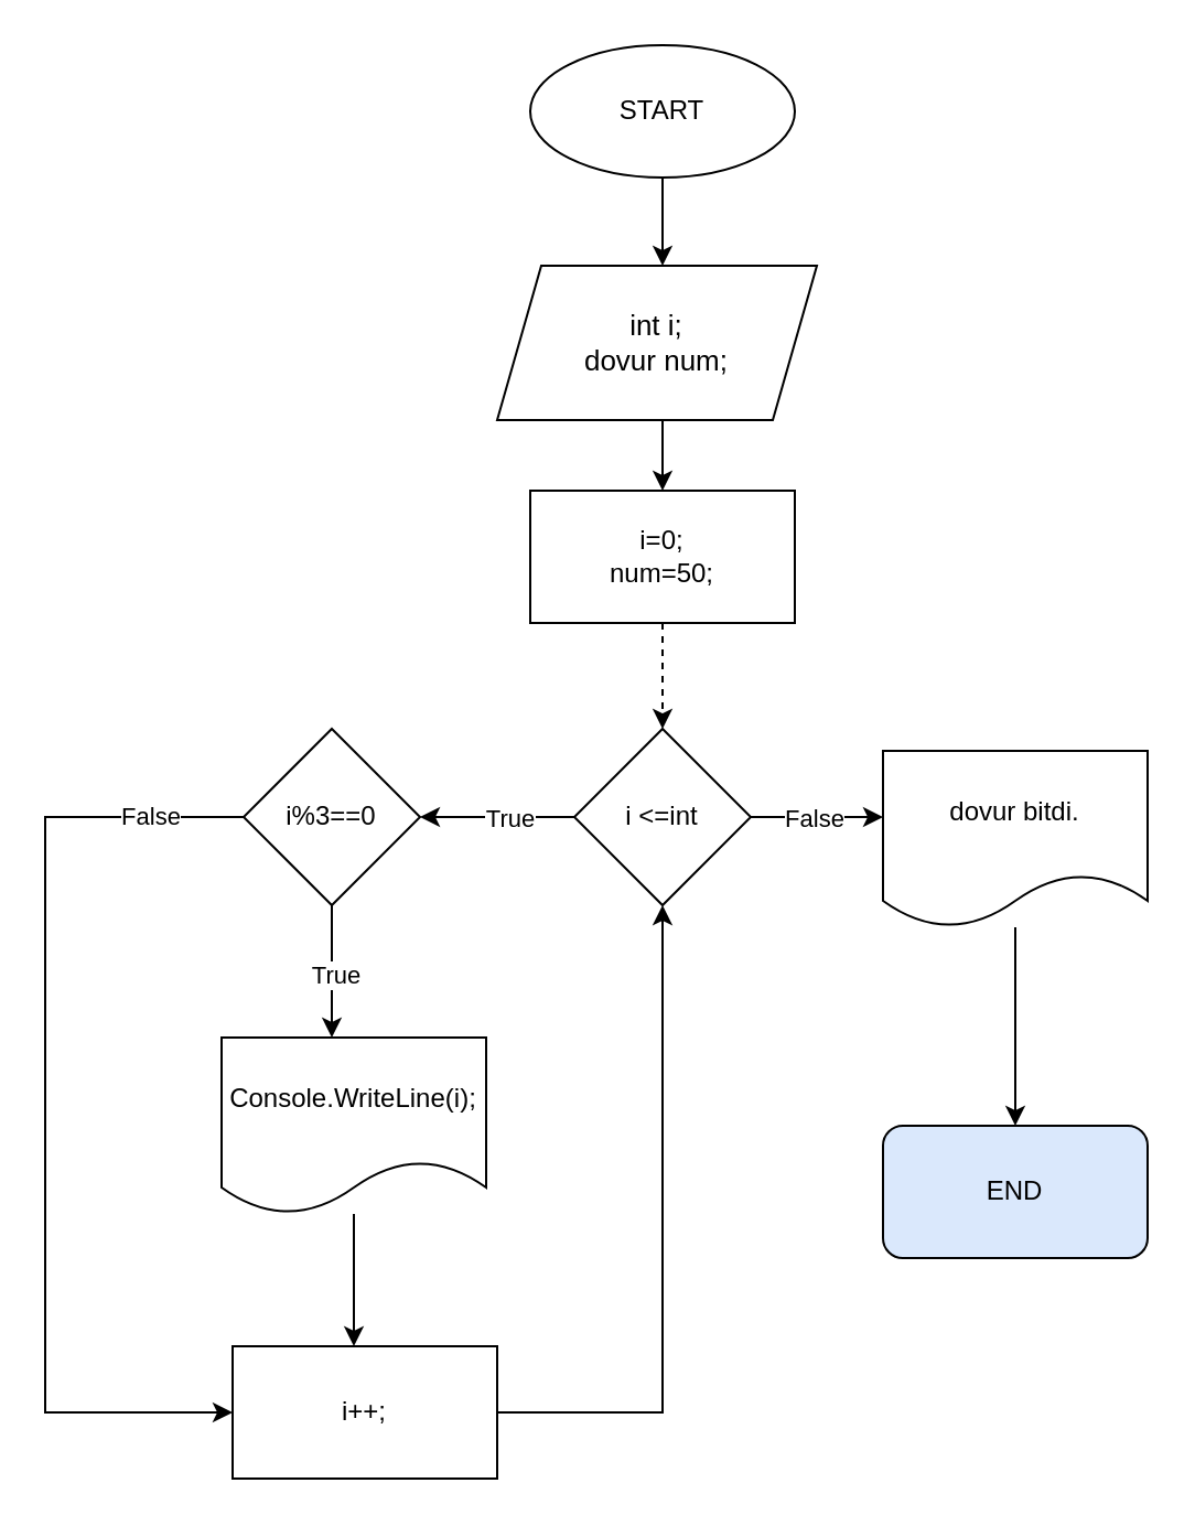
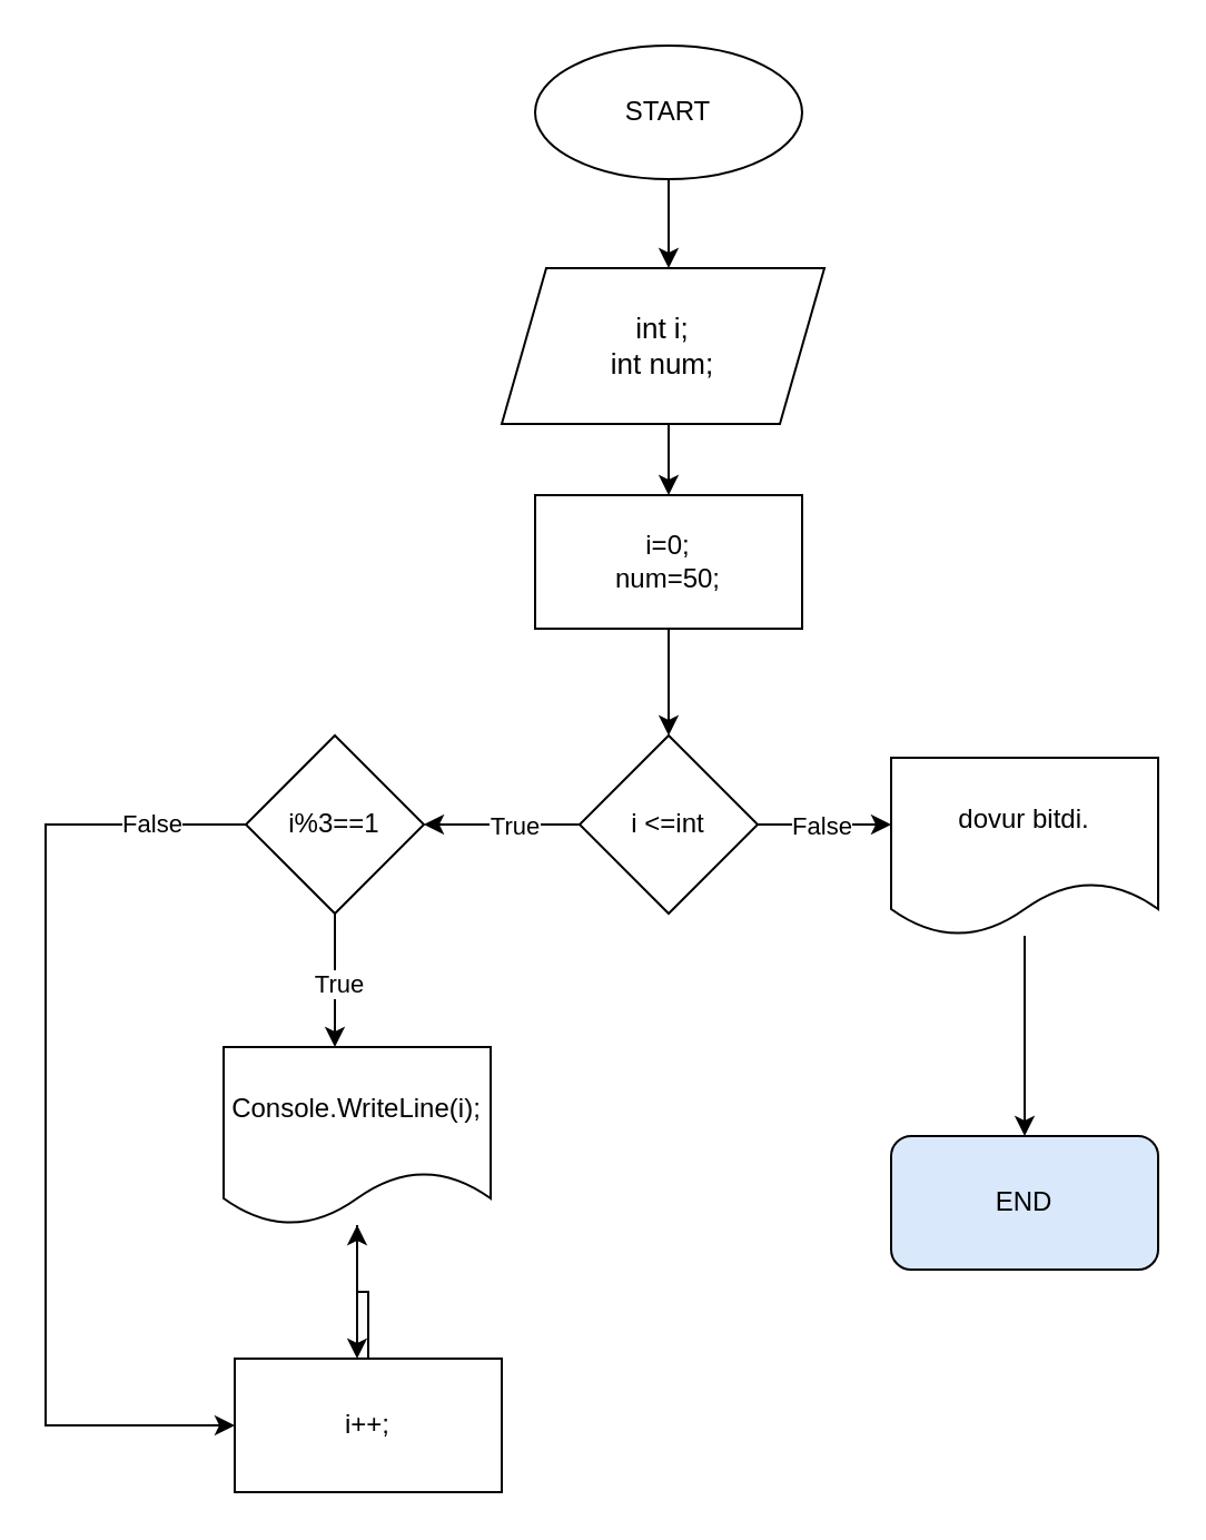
  <mxCell id="0" />
  <mxCell id="1" parent="0" />
  <mxCell id="2" style="edgeStyle=orthogonalEdgeStyle;rounded=0;orthogonalLoop=1;jettySize=auto;html=1;exitX=0.5;exitY=1;exitDx=0;exitDy=0;" edge="1" parent="1" source="3"><mxGeometry relative="1" as="geometry"><mxPoint x="300" y="120" as="targetPoint" /></mxGeometry></mxCell>
  <mxCell id="3" value="START" style="ellipse;whiteSpace=wrap;html=1;" vertex="1" parent="1"><mxGeometry x="240" y="20" width="120" height="60" as="geometry" /></mxCell>
  <mxCell id="4" style="edgeStyle=orthogonalEdgeStyle;rounded=0;orthogonalLoop=1;jettySize=auto;html=1;exitX=0.5;exitY=1;exitDx=0;exitDy=0;entryX=0.5;entryY=0;entryDx=0;entryDy=0;" edge="1" parent="1" source="5"><mxGeometry relative="1" as="geometry"><mxPoint x="300" y="222" as="targetPoint" /></mxGeometry></mxCell>
- <mxCell id="5" value="&lt;font style=&quot;font-size: 13px;&quot;&gt;int i;&lt;/font&gt;&lt;div&gt;&lt;font style=&quot;font-size: 13px;&quot;&gt;dovur num;&lt;/font&gt;&lt;/div&gt;" style="shape=parallelogram;perimeter=parallelogramPerimeter;whiteSpace=wrap;html=1;fixedSize=1;" vertex="1" parent="1"><mxGeometry x="225" y="120" width="145" height="70" as="geometry" /></mxCell>
+ <mxCell id="5" value="&lt;font style=&quot;font-size: 13px;&quot;&gt;int i;&lt;/font&gt;&lt;div&gt;&lt;font style=&quot;font-size: 13px;&quot;&gt;int num;&lt;/font&gt;&lt;/div&gt;" style="shape=parallelogram;perimeter=parallelogramPerimeter;whiteSpace=wrap;html=1;fixedSize=1;" vertex="1" parent="1"><mxGeometry x="225" y="120" width="145" height="70" as="geometry" /></mxCell>
  <mxCell id="6" style="edgeStyle=orthogonalEdgeStyle;rounded=0;orthogonalLoop=1;jettySize=auto;html=1;" edge="1" parent="1" source="7"><mxGeometry relative="1" as="geometry"><mxPoint x="460" y="510" as="targetPoint" /></mxGeometry></mxCell>
  <mxCell id="7" value="dovur bitdi." style="shape=document;whiteSpace=wrap;html=1;boundedLbl=1;" vertex="1" parent="1"><mxGeometry x="400" y="340" width="120" height="80" as="geometry" /></mxCell>
- <mxCell id="8" value="" style="edgeStyle=orthogonalEdgeStyle;rounded=0;orthogonalLoop=1;jettySize=auto;html=1;dashed=1;" edge="1" parent="1" source="9" target="14"><mxGeometry relative="1" as="geometry" /></mxCell>
+ <mxCell id="8" value="" style="edgeStyle=orthogonalEdgeStyle;rounded=0;orthogonalLoop=1;jettySize=auto;html=1;" edge="1" parent="1" source="9" target="14"><mxGeometry relative="1" as="geometry" /></mxCell>
  <mxCell id="9" value="i=0;&lt;div&gt;num=50;&lt;/div&gt;" style="rounded=0;whiteSpace=wrap;html=1;" vertex="1" parent="1"><mxGeometry x="240" y="222" width="120" height="60" as="geometry" /></mxCell>
  <mxCell id="10" style="edgeStyle=orthogonalEdgeStyle;rounded=0;orthogonalLoop=1;jettySize=auto;html=1;" edge="1" parent="1" source="14"><mxGeometry relative="1" as="geometry"><mxPoint x="190" y="370" as="targetPoint" /></mxGeometry></mxCell>
  <mxCell id="11" value="True" style="edgeLabel;html=1;align=center;verticalAlign=middle;resizable=0;points=[];" vertex="1" connectable="0" parent="10"><mxGeometry x="-0.132" relative="1" as="geometry"><mxPoint x="1" as="offset" /></mxGeometry></mxCell>
  <mxCell id="12" style="edgeStyle=orthogonalEdgeStyle;rounded=0;orthogonalLoop=1;jettySize=auto;html=1;" edge="1" parent="1" source="14"><mxGeometry relative="1" as="geometry"><mxPoint x="400" y="370" as="targetPoint" /></mxGeometry></mxCell>
  <mxCell id="13" value="False" style="edgeLabel;html=1;align=center;verticalAlign=middle;resizable=0;points=[];" vertex="1" connectable="0" parent="12"><mxGeometry x="-0.061" relative="1" as="geometry"><mxPoint as="offset" /></mxGeometry></mxCell>
  <mxCell id="14" value="i &amp;lt;=int" style="rhombus;whiteSpace=wrap;html=1;rounded=0;" vertex="1" parent="1"><mxGeometry x="260" y="330" width="80" height="80" as="geometry" /></mxCell>
  <mxCell id="15" style="edgeStyle=orthogonalEdgeStyle;rounded=0;orthogonalLoop=1;jettySize=auto;html=1;entryX=0;entryY=0.5;entryDx=0;entryDy=0;" edge="1" parent="1" source="19" target="23"><mxGeometry relative="1" as="geometry"><mxPoint x="30" y="370" as="targetPoint" /><Array as="points"><mxPoint x="20" y="370" /><mxPoint x="20" y="640" /></Array></mxGeometry></mxCell>
  <mxCell id="16" value="False" style="edgeLabel;html=1;align=center;verticalAlign=middle;resizable=0;points=[];" vertex="1" connectable="0" parent="15"><mxGeometry x="-0.808" y="-1" relative="1" as="geometry"><mxPoint as="offset" /></mxGeometry></mxCell>
  <mxCell id="17" style="edgeStyle=orthogonalEdgeStyle;rounded=0;orthogonalLoop=1;jettySize=auto;html=1;exitX=0.5;exitY=1;exitDx=0;exitDy=0;" edge="1" parent="1" source="19"><mxGeometry relative="1" as="geometry"><mxPoint x="150" y="470" as="targetPoint" /></mxGeometry></mxCell>
  <mxCell id="18" value="True" style="edgeLabel;html=1;align=center;verticalAlign=middle;resizable=0;points=[];" vertex="1" connectable="0" parent="17"><mxGeometry x="0.074" y="1" relative="1" as="geometry"><mxPoint as="offset" /></mxGeometry></mxCell>
- <mxCell id="19" value="i%3==0" style="rhombus;whiteSpace=wrap;html=1;" vertex="1" parent="1"><mxGeometry x="110" y="330" width="80" height="80" as="geometry" /></mxCell>
+ <mxCell id="19" value="i%3==1" style="rhombus;whiteSpace=wrap;html=1;" vertex="1" parent="1"><mxGeometry x="110" y="330" width="80" height="80" as="geometry" /></mxCell>
  <mxCell id="20" style="edgeStyle=orthogonalEdgeStyle;rounded=0;orthogonalLoop=1;jettySize=auto;html=1;" edge="1" parent="1" source="21"><mxGeometry relative="1" as="geometry"><mxPoint x="160" y="610" as="targetPoint" /></mxGeometry></mxCell>
  <mxCell id="21" value="Console.WriteLine(i);" style="shape=document;whiteSpace=wrap;html=1;boundedLbl=1;" vertex="1" parent="1"><mxGeometry x="100" y="470" width="120" height="80" as="geometry" /></mxCell>
- <mxCell id="22" style="edgeStyle=orthogonalEdgeStyle;rounded=0;orthogonalLoop=1;jettySize=auto;html=1;entryX=0.5;entryY=1;entryDx=0;entryDy=0;" edge="1" parent="1" source="23" target="14"><mxGeometry relative="1" as="geometry" /></mxCell>
+ <mxCell id="22" style="edgeStyle=orthogonalEdgeStyle;rounded=0;orthogonalLoop=1;jettySize=auto;html=1;" edge="1" parent="1" source="23" target="21"><mxGeometry relative="1" as="geometry" /></mxCell>
  <mxCell id="23" value="i++;" style="rounded=0;whiteSpace=wrap;html=1;" vertex="1" parent="1"><mxGeometry x="105" y="610" width="120" height="60" as="geometry" /></mxCell>
  <mxCell id="24" value="END" style="rounded=1;whiteSpace=wrap;html=1;fillColor=#dae8fc;" vertex="1" parent="1"><mxGeometry x="400" y="510" width="120" height="60" as="geometry" /></mxCell>
